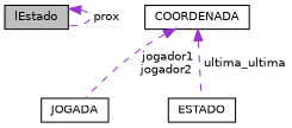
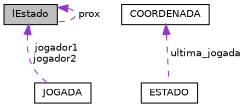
  digraph {
    node [color=black fillcolor=white fontname=Helvetica fontsize=10 shape=record style=filled]
    edge [color=darkorchid3 dir=back fontname=Helvetica fontsize=10 labelfontname=Helvetica labelfontsize=10 style=dashed]
    n1 [fillcolor=grey75 fontcolor=black height=0.2 label=lEstado width=0.4]
    n2 [height=0.2 label=ESTADO width=0.4]
    n3 [height=0.2 label=COORDENADA width=0.4]
    n4 [height=0.2 label=JOGADA width=0.4]
    n1 -> n1 [label=" prox"]
-   n3 -> n2 [label=" ultima_ultima"]
-   n3 -> n4 [label=" jogador1\njogador2"]
+   n3 -> n2 [label=" ultima_jogada"]
+   n1 -> n4 [label=" jogador1\njogador2"]
  }
